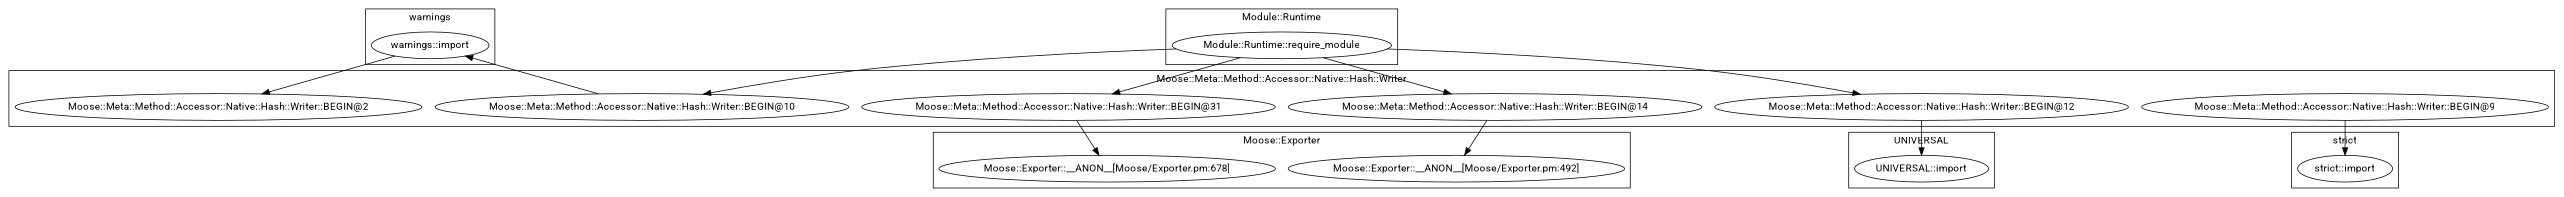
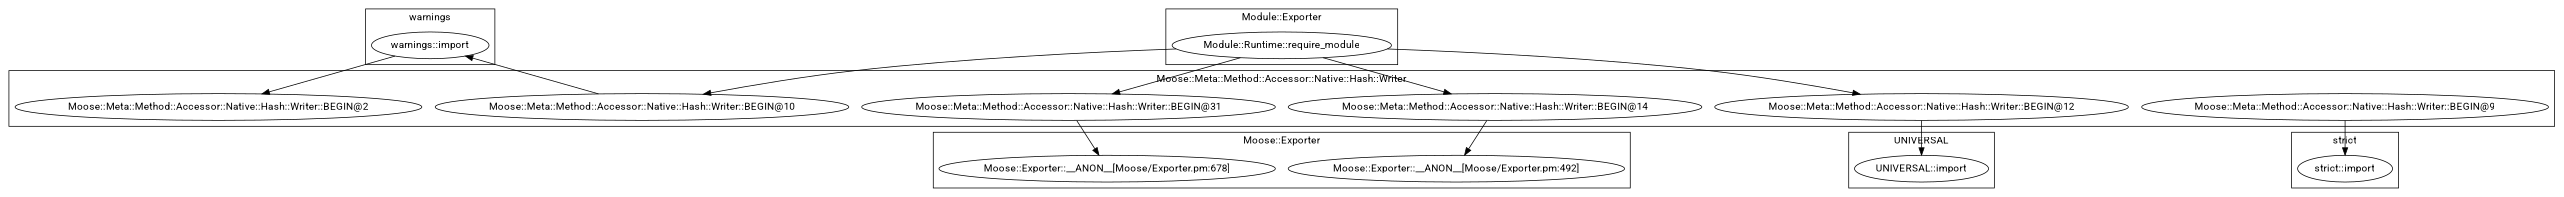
  digraph {
    fontname=Roboto
    node [fontname=Roboto]
    edge [fontname=Roboto]
    "warnings::import"
    "UNIVERSAL::import"
    "Moose::Meta::Method::Accessor::Native::Hash::Writer::BEGIN@14"
    "Moose::Meta::Method::Accessor::Native::Hash::Writer::BEGIN@2"
    "Moose::Meta::Method::Accessor::Native::Hash::Writer::BEGIN@31"
    "Moose::Meta::Method::Accessor::Native::Hash::Writer::BEGIN@10"
    "Moose::Meta::Method::Accessor::Native::Hash::Writer::BEGIN@12"
    "Moose::Meta::Method::Accessor::Native::Hash::Writer::BEGIN@9"
    "Module::Runtime::require_module"
    "Moose::Exporter::__ANON__[Moose/Exporter.pm:492]"
    "Moose::Exporter::__ANON__[Moose/Exporter.pm:678]"
    "strict::import"
    subgraph cluster_1 {
      label=warnings
      "warnings::import"
    }
    subgraph cluster_2 {
      label=UNIVERSAL
      "UNIVERSAL::import"
    }
    subgraph cluster_3 {
      label="Moose::Meta::Method::Accessor::Native::Hash::Writer"
      "Moose::Meta::Method::Accessor::Native::Hash::Writer::BEGIN@14"
      "Moose::Meta::Method::Accessor::Native::Hash::Writer::BEGIN@2"
      "Moose::Meta::Method::Accessor::Native::Hash::Writer::BEGIN@31"
      "Moose::Meta::Method::Accessor::Native::Hash::Writer::BEGIN@10"
      "Moose::Meta::Method::Accessor::Native::Hash::Writer::BEGIN@12"
      "Moose::Meta::Method::Accessor::Native::Hash::Writer::BEGIN@9"
    }
    subgraph cluster_4 {
-     label="Module::Runtime"
+     label="Module::Exporter"
      "Module::Runtime::require_module"
    }
    subgraph cluster_5 {
      label="Moose::Exporter"
      "Moose::Exporter::__ANON__[Moose/Exporter.pm:492]"
      "Moose::Exporter::__ANON__[Moose/Exporter.pm:678]"
    }
    subgraph cluster_6 {
      label="strict"
      "strict::import"
    }
    "warnings::import" -> "Moose::Meta::Method::Accessor::Native::Hash::Writer::BEGIN@2"
    "Moose::Meta::Method::Accessor::Native::Hash::Writer::BEGIN@14" -> "Moose::Exporter::__ANON__[Moose/Exporter.pm:492]"
    "Moose::Meta::Method::Accessor::Native::Hash::Writer::BEGIN@31" -> "Moose::Exporter::__ANON__[Moose/Exporter.pm:678]"
    "Moose::Meta::Method::Accessor::Native::Hash::Writer::BEGIN@10" -> "warnings::import"
    "Moose::Meta::Method::Accessor::Native::Hash::Writer::BEGIN@12" -> "UNIVERSAL::import"
    "Moose::Meta::Method::Accessor::Native::Hash::Writer::BEGIN@9" -> "strict::import"
    "Module::Runtime::require_module" -> "Moose::Meta::Method::Accessor::Native::Hash::Writer::BEGIN@14"
    "Module::Runtime::require_module" -> "Moose::Meta::Method::Accessor::Native::Hash::Writer::BEGIN@31"
    "Module::Runtime::require_module" -> "Moose::Meta::Method::Accessor::Native::Hash::Writer::BEGIN@10"
    "Module::Runtime::require_module" -> "Moose::Meta::Method::Accessor::Native::Hash::Writer::BEGIN@12"
  }
